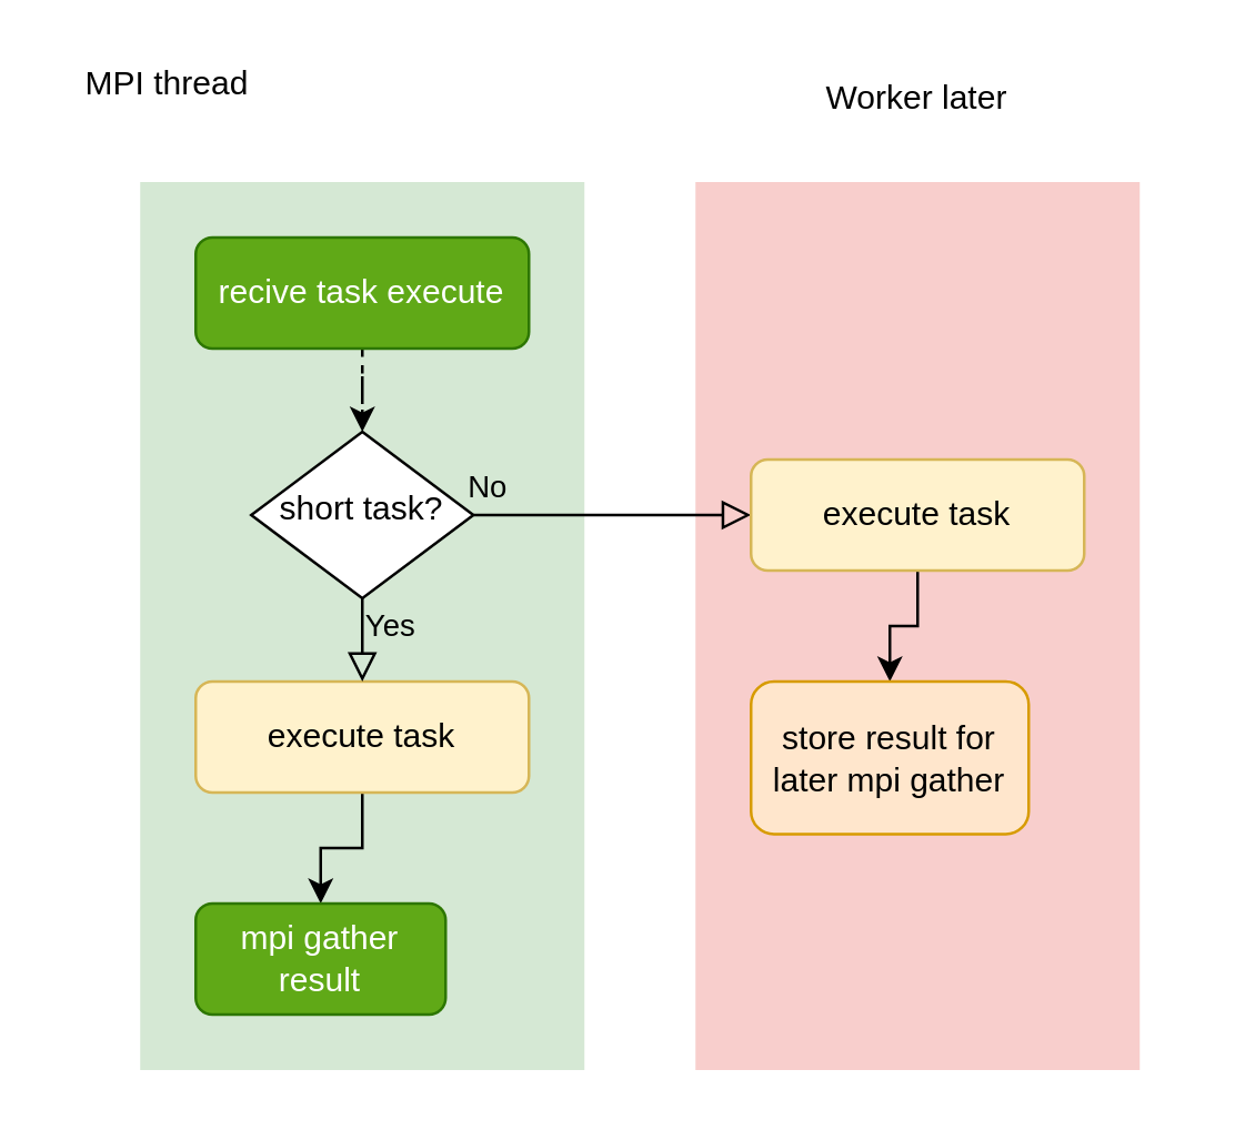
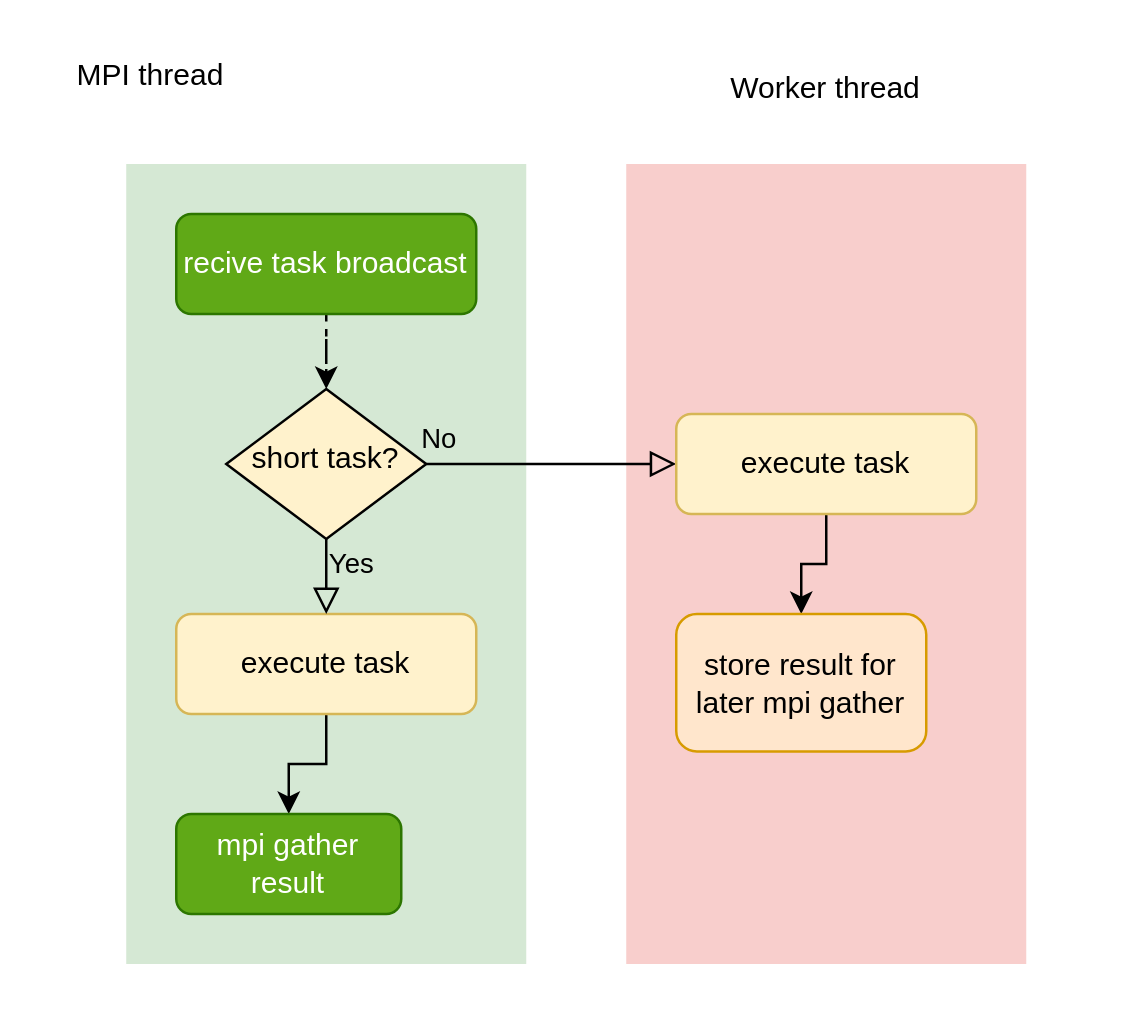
  <mxCell id="0" />
  <mxCell id="1" parent="0" />
  <mxCell id="2" value="" style="rounded=0;whiteSpace=wrap;html=1;fillColor=#f8cecc;strokeColor=none;" vertex="1" parent="1"><mxGeometry x="250" y="65" width="160" height="320" as="geometry" /></mxCell>
  <mxCell id="3" value="" style="rounded=0;whiteSpace=wrap;html=1;fillColor=#d5e8d4;strokeColor=none;" vertex="1" parent="1"><mxGeometry x="50" y="65" width="160" height="320" as="geometry" /></mxCell>
  <mxCell id="4" value="MPI thread" style="text;html=1;strokeColor=none;fillColor=none;align=center;verticalAlign=middle;whiteSpace=wrap;rounded=0;" vertex="1" parent="1"><mxGeometry x="20" y="20" width="80" height="20" as="geometry" /></mxCell>
  <mxCell id="5" style="edgeStyle=orthogonalEdgeStyle;rounded=0;orthogonalLoop=1;jettySize=auto;html=1;entryX=0.5;entryY=0;entryDx=0;entryDy=0;dashed=1;" edge="1" parent="1" source="7" target="12"><mxGeometry relative="1" as="geometry" /></mxCell>
  <mxCell id="6" style="edgeStyle=orthogonalEdgeStyle;rounded=0;orthogonalLoop=1;jettySize=auto;html=1;opacity=0;" edge="1" parent="1" source="7"><mxGeometry relative="1" as="geometry"><mxPoint x="30" y="105" as="targetPoint" /></mxGeometry></mxCell>
- <mxCell id="7" value="recive task execute " style="rounded=1;whiteSpace=wrap;html=1;fontSize=12;glass=0;strokeWidth=1;shadow=0;fillColor=#60a917;fontColor=#ffffff;strokeColor=#2D7600;" vertex="1" parent="1"><mxGeometry x="70" y="85" width="120" height="40" as="geometry" /></mxCell>
- <mxCell id="8" value="Worker later" style="text;html=1;strokeColor=none;fillColor=none;align=center;verticalAlign=middle;whiteSpace=wrap;rounded=0;" vertex="1" parent="1"><mxGeometry x="285" y="25" width="90" height="20" as="geometry" /></mxCell>
+ <mxCell id="7" value="recive task broadcast " style="rounded=1;whiteSpace=wrap;html=1;fontSize=12;glass=0;strokeWidth=1;shadow=0;fillColor=#60a917;fontColor=#ffffff;strokeColor=#2D7600;" vertex="1" parent="1"><mxGeometry x="70" y="85" width="120" height="40" as="geometry" /></mxCell>
+ <mxCell id="8" value="Worker thread" style="text;html=1;strokeColor=none;fillColor=none;align=center;verticalAlign=middle;whiteSpace=wrap;rounded=0;" vertex="1" parent="1"><mxGeometry x="285" y="25" width="90" height="20" as="geometry" /></mxCell>
  <mxCell id="9" style="edgeStyle=orthogonalEdgeStyle;rounded=0;orthogonalLoop=1;jettySize=auto;html=1;" edge="1" parent="1" source="10" target="11"><mxGeometry relative="1" as="geometry" /></mxCell>
  <mxCell id="10" value="execute task" style="rounded=1;whiteSpace=wrap;html=1;fontSize=12;glass=0;strokeWidth=1;shadow=0;fillColor=#fff2cc;strokeColor=#d6b656;" vertex="1" parent="1"><mxGeometry x="70" y="245" width="120" height="40" as="geometry" /></mxCell>
  <mxCell id="11" value="mpi gather result" style="rounded=1;whiteSpace=wrap;html=1;fontSize=12;glass=0;strokeWidth=1;shadow=0;fillColor=#60a917;fontColor=#ffffff;strokeColor=#2D7600;" vertex="1" parent="1"><mxGeometry x="70" y="325" width="90" height="40" as="geometry" /></mxCell>
- <mxCell id="12" value="short task?" style="rhombus;whiteSpace=wrap;html=1;shadow=0;fontFamily=Helvetica;fontSize=12;align=center;strokeWidth=1;spacing=6;spacingTop=-4;" vertex="1" parent="1"><mxGeometry x="90" y="155" width="80" height="60" as="geometry" /></mxCell>
+ <mxCell id="12" value="short task?" style="rhombus;whiteSpace=wrap;html=1;shadow=0;fontFamily=Helvetica;fontSize=12;align=center;strokeWidth=1;spacing=6;spacingTop=-4;fillColor=#fff2cc;" vertex="1" parent="1"><mxGeometry x="90" y="155" width="80" height="60" as="geometry" /></mxCell>
  <mxCell id="13" value="Yes" style="edgeStyle=orthogonalEdgeStyle;rounded=0;html=1;jettySize=auto;orthogonalLoop=1;fontSize=11;endArrow=block;endFill=0;endSize=8;strokeWidth=1;shadow=0;labelBackgroundColor=none;exitX=0.5;exitY=1;exitDx=0;exitDy=0;entryX=0.5;entryY=0;entryDx=0;entryDy=0;" edge="1" parent="1" source="12" target="10"><mxGeometry x="-0.333" y="10" relative="1" as="geometry"><mxPoint as="offset" /><mxPoint x="-130" y="825" as="sourcePoint" /><mxPoint x="130" y="395" as="targetPoint" /></mxGeometry></mxCell>
  <mxCell id="14" value="No" style="edgeStyle=orthogonalEdgeStyle;rounded=0;html=1;jettySize=auto;orthogonalLoop=1;fontSize=11;endArrow=block;endFill=0;endSize=8;strokeWidth=1;shadow=0;labelBackgroundColor=none;" edge="1" parent="1" source="12" target="17"><mxGeometry x="-0.9" y="10" relative="1" as="geometry"><mxPoint as="offset" /><mxPoint x="250" y="345" as="sourcePoint" /><mxPoint x="230" y="365" as="targetPoint" /></mxGeometry></mxCell>
  <mxCell id="15" style="edgeStyle=orthogonalEdgeStyle;rounded=0;orthogonalLoop=1;jettySize=auto;html=1;" edge="1" parent="1" source="17" target="18"><mxGeometry relative="1" as="geometry" /></mxCell>
  <mxCell id="16" style="edgeStyle=orthogonalEdgeStyle;rounded=0;orthogonalLoop=1;jettySize=auto;html=1;opacity=0;" edge="1" parent="1" source="17"><mxGeometry relative="1" as="geometry"><mxPoint x="430" y="185" as="targetPoint" /></mxGeometry></mxCell>
  <mxCell id="17" value="execute task" style="rounded=1;whiteSpace=wrap;html=1;fontSize=12;glass=0;strokeWidth=1;shadow=0;fillColor=#fff2cc;strokeColor=#d6b656;" vertex="1" parent="1"><mxGeometry x="270" y="165" width="120" height="40" as="geometry" /></mxCell>
  <mxCell id="18" value="store result for later mpi gather" style="rounded=1;whiteSpace=wrap;html=1;fontSize=12;glass=0;strokeWidth=1;shadow=0;fillColor=#ffe6cc;strokeColor=#d79b00;" vertex="1" parent="1"><mxGeometry x="270" y="245" width="100" height="55" as="geometry" /></mxCell>
